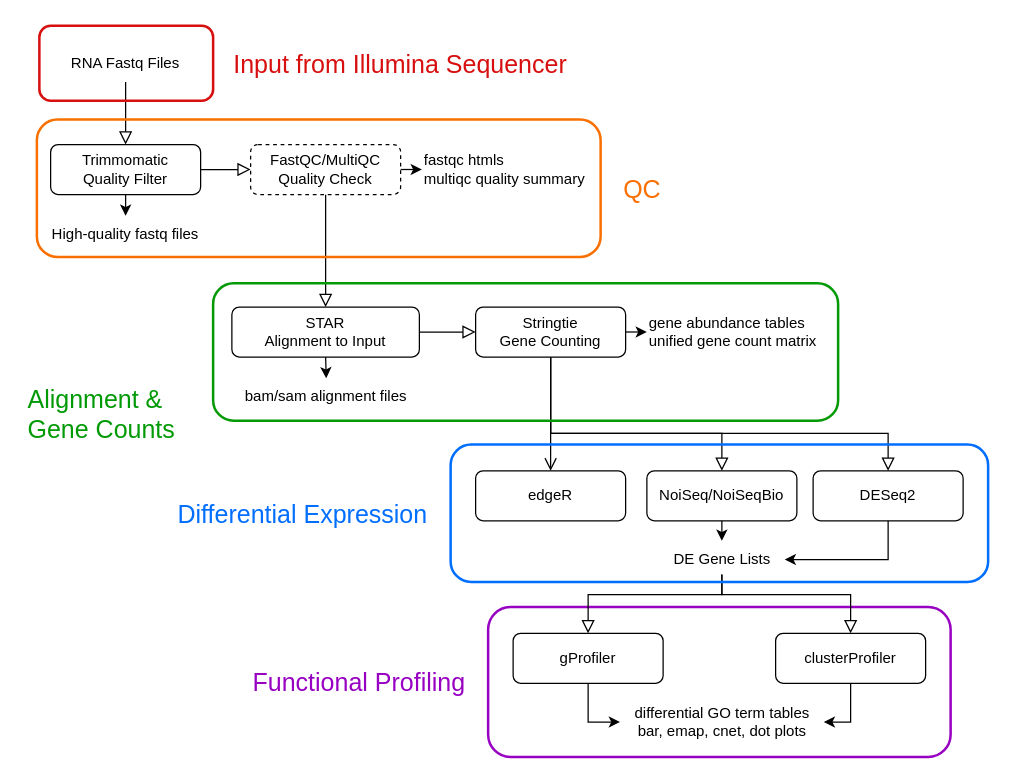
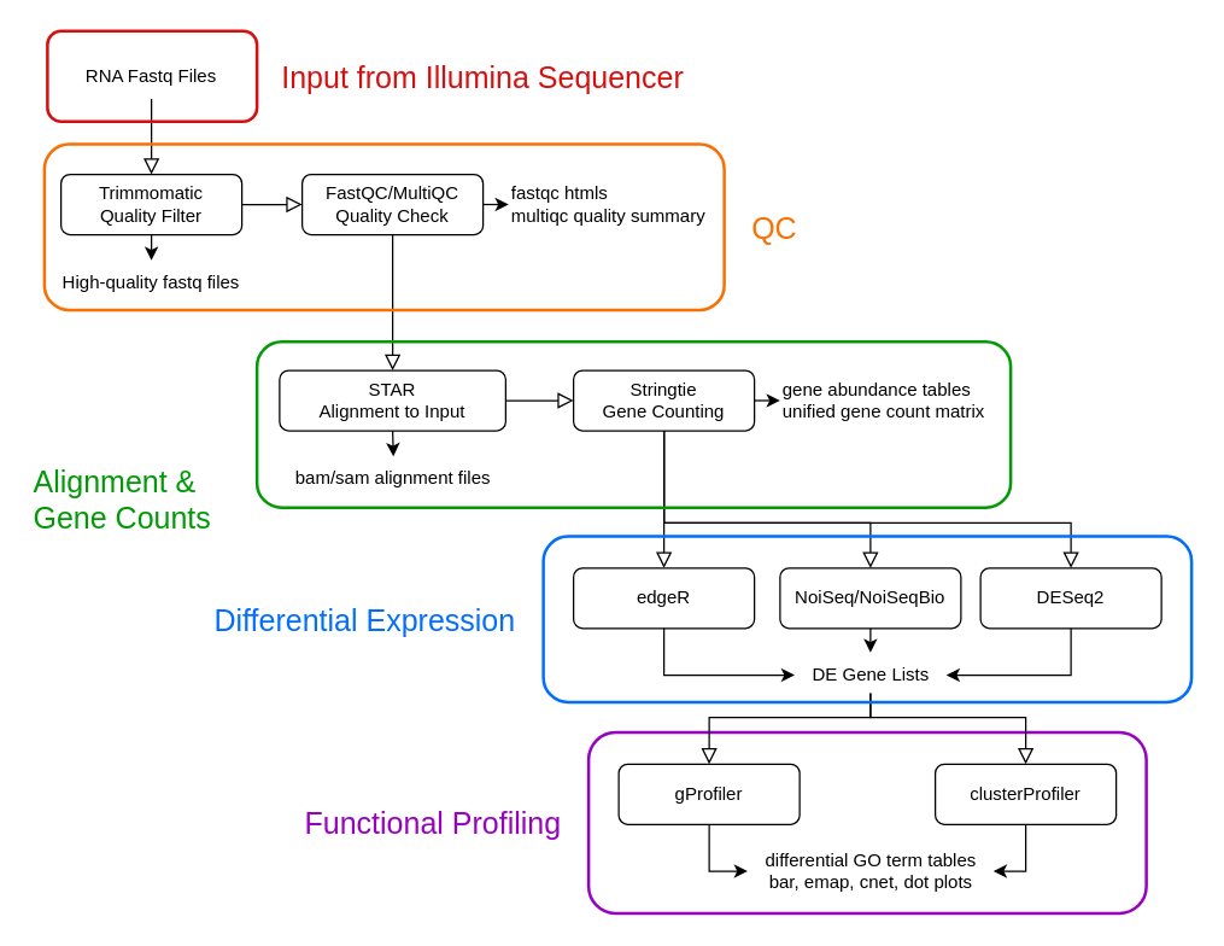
  <mxCell id="0" />
  <mxCell id="1" parent="0" />
  <mxCell id="2" value="" style="rounded=1;whiteSpace=wrap;html=1;fillColor=none;strokeWidth=2;strokeColor=#9800c2;" vertex="1" parent="1"><mxGeometry x="390" y="485" width="370" height="120" as="geometry" /></mxCell>
  <mxCell id="3" value="" style="rounded=0;html=1;jettySize=auto;orthogonalLoop=1;fontSize=11;endArrow=block;endFill=0;endSize=8;strokeWidth=1;shadow=0;labelBackgroundColor=none;edgeStyle=orthogonalEdgeStyle;exitX=0.5;exitY=1;exitDx=0;exitDy=0;" parent="1" source="33" edge="1"><mxGeometry relative="1" as="geometry"><mxPoint x="100" y="60" as="sourcePoint" /><mxPoint x="100" y="115" as="targetPoint" /></mxGeometry></mxCell>
  <mxCell id="4" value="" style="edgeStyle=orthogonalEdgeStyle;rounded=0;orthogonalLoop=1;jettySize=auto;html=1;endArrow=block;endFill=0;endSize=8;" edge="1" parent="1" source="5" target="9"><mxGeometry relative="1" as="geometry" /></mxCell>
  <mxCell id="5" value="Trimmomatic&lt;br&gt;Quality Filter" style="rounded=1;whiteSpace=wrap;html=1;fontSize=12;glass=0;strokeWidth=1;shadow=0;" parent="1" vertex="1"><mxGeometry x="40" y="115" width="120" height="40" as="geometry" /></mxCell>
  <mxCell id="6" value="gProfiler" style="rounded=1;whiteSpace=wrap;html=1;fontSize=12;glass=0;strokeWidth=1;shadow=0;" parent="1" vertex="1"><mxGeometry x="410" y="506" width="120" height="40" as="geometry" /></mxCell>
  <mxCell id="7" value="STAR&lt;br&gt;Alignment to Input" style="rounded=1;whiteSpace=wrap;html=1;fontSize=12;glass=0;strokeWidth=1;shadow=0;" parent="1" vertex="1"><mxGeometry x="185" y="245" width="150" height="40" as="geometry" /></mxCell>
  <mxCell id="8" value="" style="edgeStyle=orthogonalEdgeStyle;rounded=0;orthogonalLoop=1;jettySize=auto;html=1;endArrow=block;endFill=0;endSize=8;" edge="1" parent="1" source="9" target="7"><mxGeometry relative="1" as="geometry" /></mxCell>
- <mxCell id="9" value="FastQC/MultiQC&lt;br&gt;Quality Check" style="whiteSpace=wrap;html=1;rounded=1;glass=0;strokeWidth=1;shadow=0;dashed=1;" vertex="1" parent="1"><mxGeometry x="200" y="115" width="120" height="40" as="geometry" /></mxCell>
+ <mxCell id="9" value="FastQC/MultiQC&lt;br&gt;Quality Check" style="whiteSpace=wrap;html=1;rounded=1;glass=0;strokeWidth=1;shadow=0;" vertex="1" parent="1"><mxGeometry x="200" y="115" width="120" height="40" as="geometry" /></mxCell>
  <mxCell id="10" value="High-quality fastq files" style="text;html=1;strokeColor=none;fillColor=none;align=center;verticalAlign=middle;whiteSpace=wrap;rounded=0;" vertex="1" parent="1"><mxGeometry x="35" y="172" width="130" height="30" as="geometry" /></mxCell>
  <mxCell id="11" value="" style="endArrow=classic;html=1;rounded=0;exitX=0.5;exitY=1;exitDx=0;exitDy=0;entryX=0.5;entryY=0;entryDx=0;entryDy=0;" edge="1" parent="1" source="5" target="10"><mxGeometry width="50" height="50" relative="1" as="geometry"><mxPoint x="390" y="315" as="sourcePoint" /><mxPoint x="440" y="265" as="targetPoint" /></mxGeometry></mxCell>
  <mxCell id="12" value="fastqc htmls&lt;br&gt;multiqc quality summary" style="text;html=1;strokeColor=none;fillColor=none;align=left;verticalAlign=middle;whiteSpace=wrap;rounded=0;" vertex="1" parent="1"><mxGeometry x="337" y="120" width="140" height="30" as="geometry" /></mxCell>
  <mxCell id="13" value="" style="endArrow=classic;html=1;rounded=0;exitX=1;exitY=0.5;exitDx=0;exitDy=0;entryX=0;entryY=0.5;entryDx=0;entryDy=0;" edge="1" parent="1" source="9" target="12"><mxGeometry width="50" height="50" relative="1" as="geometry"><mxPoint x="390" y="275" as="sourcePoint" /><mxPoint x="440" y="225" as="targetPoint" /></mxGeometry></mxCell>
  <mxCell id="14" value="" style="edgeStyle=orthogonalEdgeStyle;rounded=0;orthogonalLoop=1;jettySize=auto;html=1;endArrow=block;endFill=0;endSize=8;exitX=1;exitY=0.5;exitDx=0;exitDy=0;entryX=0;entryY=0.5;entryDx=0;entryDy=0;" edge="1" parent="1" source="7" target="16"><mxGeometry relative="1" as="geometry"><mxPoint x="170" y="185" as="sourcePoint" /><mxPoint x="380" y="265" as="targetPoint" /></mxGeometry></mxCell>
- <mxCell id="15" value="" style="edgeStyle=orthogonalEdgeStyle;rounded=0;orthogonalLoop=1;jettySize=auto;html=1;endSize=8;endArrow=open;endFill=0;" edge="1" parent="1" source="16" target="21"><mxGeometry relative="1" as="geometry" /></mxCell>
+ <mxCell id="15" value="" style="edgeStyle=orthogonalEdgeStyle;rounded=0;orthogonalLoop=1;jettySize=auto;html=1;endSize=8;endArrow=block;endFill=0;" edge="1" parent="1" source="16" target="21"><mxGeometry relative="1" as="geometry" /></mxCell>
  <mxCell id="16" value="Stringtie&lt;br&gt;Gene Counting" style="whiteSpace=wrap;html=1;rounded=1;glass=0;strokeWidth=1;shadow=0;" vertex="1" parent="1"><mxGeometry x="380" y="245" width="120" height="40" as="geometry" /></mxCell>
  <mxCell id="17" value="bam/sam alignment files" style="text;html=1;strokeColor=none;fillColor=none;align=center;verticalAlign=middle;whiteSpace=wrap;rounded=0;" vertex="1" parent="1"><mxGeometry x="193" y="302" width="135" height="30" as="geometry" /></mxCell>
  <mxCell id="18" value="" style="endArrow=classic;html=1;rounded=0;entryX=0.5;entryY=0;entryDx=0;entryDy=0;" edge="1" parent="1" target="17"><mxGeometry width="50" height="50" relative="1" as="geometry"><mxPoint x="260" y="285" as="sourcePoint" /><mxPoint x="600" y="395" as="targetPoint" /></mxGeometry></mxCell>
  <mxCell id="19" value="gene abundance tables&lt;br&gt;unified gene count matrix" style="text;html=1;strokeColor=none;fillColor=none;align=left;verticalAlign=middle;whiteSpace=wrap;rounded=0;" vertex="1" parent="1"><mxGeometry x="517" y="250" width="140" height="30" as="geometry" /></mxCell>
  <mxCell id="20" value="" style="endArrow=classic;html=1;rounded=0;entryX=0;entryY=0.5;entryDx=0;entryDy=0;exitX=1;exitY=0.5;exitDx=0;exitDy=0;" edge="1" parent="1" target="19" source="16"><mxGeometry width="50" height="50" relative="1" as="geometry"><mxPoint x="510" y="295" as="sourcePoint" /><mxPoint x="620" y="355" as="targetPoint" /></mxGeometry></mxCell>
  <mxCell id="21" value="edgeR" style="whiteSpace=wrap;html=1;rounded=1;glass=0;strokeWidth=1;shadow=0;" vertex="1" parent="1"><mxGeometry x="380" y="376" width="120" height="40" as="geometry" /></mxCell>
  <mxCell id="22" value="NoiSeq/NoiSeqBio" style="whiteSpace=wrap;html=1;rounded=1;glass=0;strokeWidth=1;shadow=0;" vertex="1" parent="1"><mxGeometry x="517" y="376" width="120" height="40" as="geometry" /></mxCell>
  <mxCell id="23" value="DESeq2" style="whiteSpace=wrap;html=1;rounded=1;glass=0;strokeWidth=1;shadow=0;" vertex="1" parent="1"><mxGeometry x="650" y="376" width="120" height="40" as="geometry" /></mxCell>
  <mxCell id="24" value="" style="edgeStyle=orthogonalEdgeStyle;rounded=0;orthogonalLoop=1;jettySize=auto;html=1;exitX=0.5;exitY=1;exitDx=0;exitDy=0;entryX=0.5;entryY=0;entryDx=0;entryDy=0;endSize=8;endArrow=block;endFill=0;" edge="1" parent="1" source="16" target="22"><mxGeometry relative="1" as="geometry"><mxPoint x="450" y="295" as="sourcePoint" /><mxPoint x="450" y="342" as="targetPoint" /><Array as="points"><mxPoint x="440" y="346" /><mxPoint x="577" y="346" /></Array></mxGeometry></mxCell>
  <mxCell id="25" value="" style="edgeStyle=orthogonalEdgeStyle;rounded=0;orthogonalLoop=1;jettySize=auto;html=1;exitX=0.5;exitY=1;exitDx=0;exitDy=0;entryX=0.5;entryY=0;entryDx=0;entryDy=0;endSize=8;endArrow=block;endFill=0;" edge="1" parent="1" source="16" target="23"><mxGeometry relative="1" as="geometry"><mxPoint x="450" y="295" as="sourcePoint" /><mxPoint x="587" y="342" as="targetPoint" /><Array as="points"><mxPoint x="440" y="346" /><mxPoint x="710" y="346" /></Array></mxGeometry></mxCell>
  <mxCell id="26" value="DE Gene Lists" style="text;html=1;strokeColor=none;fillColor=none;align=center;verticalAlign=middle;whiteSpace=wrap;rounded=0;" vertex="1" parent="1"><mxGeometry x="526.75" y="432" width="100.5" height="30" as="geometry" /></mxCell>
  <mxCell id="27" value="" style="endArrow=classic;html=1;rounded=0;exitX=0.5;exitY=1;exitDx=0;exitDy=0;entryX=0.5;entryY=0;entryDx=0;entryDy=0;" edge="1" parent="1" source="22" target="26"><mxGeometry width="50" height="50" relative="1" as="geometry"><mxPoint x="380" y="369" as="sourcePoint" /><mxPoint x="430" y="319" as="targetPoint" /></mxGeometry></mxCell>
  <mxCell id="28" value="clusterProfiler" style="rounded=1;whiteSpace=wrap;html=1;fontSize=12;glass=0;strokeWidth=1;shadow=0;" vertex="1" parent="1"><mxGeometry x="620" y="506" width="120" height="40" as="geometry" /></mxCell>
+ <mxCell id="29" value="" style="endArrow=classic;html=1;rounded=0;exitX=0.5;exitY=1;exitDx=0;exitDy=0;entryX=0;entryY=0.5;entryDx=0;entryDy=0;edgeStyle=orthogonalEdgeStyle;" edge="1" parent="1" source="21" target="26"><mxGeometry width="50" height="50" relative="1" as="geometry"><mxPoint x="587" y="426" as="sourcePoint" /><mxPoint x="587" y="442" as="targetPoint" /></mxGeometry></mxCell>
  <mxCell id="30" value="" style="endArrow=classic;html=1;rounded=0;exitX=0.5;exitY=1;exitDx=0;exitDy=0;entryX=1;entryY=0.5;entryDx=0;entryDy=0;edgeStyle=orthogonalEdgeStyle;" edge="1" parent="1" source="23" target="26"><mxGeometry width="50" height="50" relative="1" as="geometry"><mxPoint x="450" y="426" as="sourcePoint" /><mxPoint x="537" y="457" as="targetPoint" /></mxGeometry></mxCell>
  <mxCell id="31" value="" style="edgeStyle=orthogonalEdgeStyle;rounded=0;orthogonalLoop=1;jettySize=auto;html=1;exitX=0.5;exitY=1;exitDx=0;exitDy=0;entryX=0.5;entryY=0;entryDx=0;entryDy=0;endSize=8;endArrow=block;endFill=0;" edge="1" parent="1" target="28"><mxGeometry relative="1" as="geometry"><mxPoint x="577" y="459" as="sourcePoint" /><mxPoint x="720" y="383" as="targetPoint" /><Array as="points"><mxPoint x="577" y="475" /><mxPoint x="680" y="475" /></Array></mxGeometry></mxCell>
  <mxCell id="32" value="" style="edgeStyle=orthogonalEdgeStyle;rounded=0;orthogonalLoop=1;jettySize=auto;html=1;exitX=0.5;exitY=1;exitDx=0;exitDy=0;entryX=0.5;entryY=0;entryDx=0;entryDy=0;endSize=8;endArrow=block;endFill=0;" edge="1" parent="1" target="6"><mxGeometry relative="1" as="geometry"><mxPoint x="577" y="459" as="sourcePoint" /><mxPoint x="660" y="516" as="targetPoint" /><Array as="points"><mxPoint x="577" y="475" /><mxPoint x="470" y="475" /></Array></mxGeometry></mxCell>
  <mxCell id="33" value="RNA Fastq Files" style="text;html=1;strokeColor=none;fillColor=none;align=center;verticalAlign=middle;whiteSpace=wrap;rounded=0;" vertex="1" parent="1"><mxGeometry x="45" y="35" width="110" height="30" as="geometry" /></mxCell>
  <mxCell id="34" value="" style="rounded=1;whiteSpace=wrap;html=1;fillColor=none;strokeWidth=2;strokeColor=#d70f0f;" vertex="1" parent="1"><mxGeometry x="31" y="20" width="139" height="60" as="geometry" /></mxCell>
  <mxCell id="35" value="" style="rounded=1;whiteSpace=wrap;html=1;fillColor=none;strokeWidth=2;strokeColor=#fa7000;" vertex="1" parent="1"><mxGeometry x="29" y="95" width="451" height="110" as="geometry" /></mxCell>
  <mxCell id="36" value="" style="rounded=1;whiteSpace=wrap;html=1;fillColor=none;strokeWidth=2;strokeColor=#049a06;" vertex="1" parent="1"><mxGeometry x="170" y="226" width="500" height="110" as="geometry" /></mxCell>
  <mxCell id="37" value="" style="rounded=1;whiteSpace=wrap;html=1;fillColor=none;strokeWidth=2;strokeColor=#006eff;fontColor=#007FE0;" vertex="1" parent="1"><mxGeometry x="360" y="355" width="430" height="110" as="geometry" /></mxCell>
  <mxCell id="38" value="differential GO term tables&lt;br&gt;bar, emap, cnet, dot plots" style="text;html=1;strokeColor=none;fillColor=none;align=center;verticalAlign=middle;whiteSpace=wrap;rounded=0;" vertex="1" parent="1"><mxGeometry x="495.5" y="562" width="163" height="30" as="geometry" /></mxCell>
  <mxCell id="39" value="" style="endArrow=classic;html=1;rounded=0;exitX=0.5;exitY=1;exitDx=0;exitDy=0;entryX=0;entryY=0.5;entryDx=0;entryDy=0;edgeStyle=orthogonalEdgeStyle;" edge="1" parent="1" source="6" target="38"><mxGeometry width="50" height="50" relative="1" as="geometry"><mxPoint x="380" y="375" as="sourcePoint" /><mxPoint x="430" y="325" as="targetPoint" /></mxGeometry></mxCell>
  <mxCell id="40" value="" style="endArrow=classic;html=1;rounded=0;exitX=0.5;exitY=1;exitDx=0;exitDy=0;entryX=1;entryY=0.5;entryDx=0;entryDy=0;edgeStyle=orthogonalEdgeStyle;" edge="1" parent="1" source="28" target="38"><mxGeometry width="50" height="50" relative="1" as="geometry"><mxPoint x="520" y="555" as="sourcePoint" /><mxPoint x="506" y="595" as="targetPoint" /></mxGeometry></mxCell>
  <mxCell id="41" style="edgeStyle=orthogonalEdgeStyle;rounded=0;orthogonalLoop=1;jettySize=auto;html=1;exitX=0.5;exitY=1;exitDx=0;exitDy=0;" edge="1" parent="1" source="2" target="2"><mxGeometry relative="1" as="geometry" /></mxCell>
  <mxCell id="42" value="Input from Illumina Sequencer" style="text;html=1;strokeColor=none;fillColor=none;align=center;verticalAlign=middle;whiteSpace=wrap;rounded=0;fontSize=20;fontStyle=0;fontColor=#d70f0f;" vertex="1" parent="1"><mxGeometry x="180" y="35" width="280" height="30" as="geometry" /></mxCell>
  <mxCell id="43" value="QC" style="text;html=1;strokeColor=none;fillColor=none;align=center;verticalAlign=middle;whiteSpace=wrap;rounded=0;fontSize=20;fontStyle=0;fontColor=#fa7002;" vertex="1" parent="1"><mxGeometry x="495.5" y="135" width="34.5" height="30" as="geometry" /></mxCell>
  <mxCell id="44" value="Alignment &amp;amp;&lt;br&gt;Gene Counts" style="text;html=1;strokeColor=none;fillColor=none;align=left;verticalAlign=middle;whiteSpace=wrap;rounded=0;fontSize=20;fontStyle=0;fontColor=#019a06;" vertex="1" parent="1"><mxGeometry x="20" y="315" width="130" height="30" as="geometry" /></mxCell>
  <mxCell id="45" value="Differential Expression" style="text;html=1;strokeColor=none;fillColor=none;align=left;verticalAlign=middle;whiteSpace=wrap;rounded=0;fontSize=20;fontStyle=0;fontColor=#006eff;" vertex="1" parent="1"><mxGeometry x="140" y="395" width="210" height="30" as="geometry" /></mxCell>
  <mxCell id="46" value="Functional Profiling" style="text;html=1;strokeColor=none;fillColor=none;align=left;verticalAlign=middle;whiteSpace=wrap;rounded=0;fontSize=20;fontStyle=0;fontColor=#9800c2;" vertex="1" parent="1"><mxGeometry x="200" y="530" width="175" height="30" as="geometry" /></mxCell>
